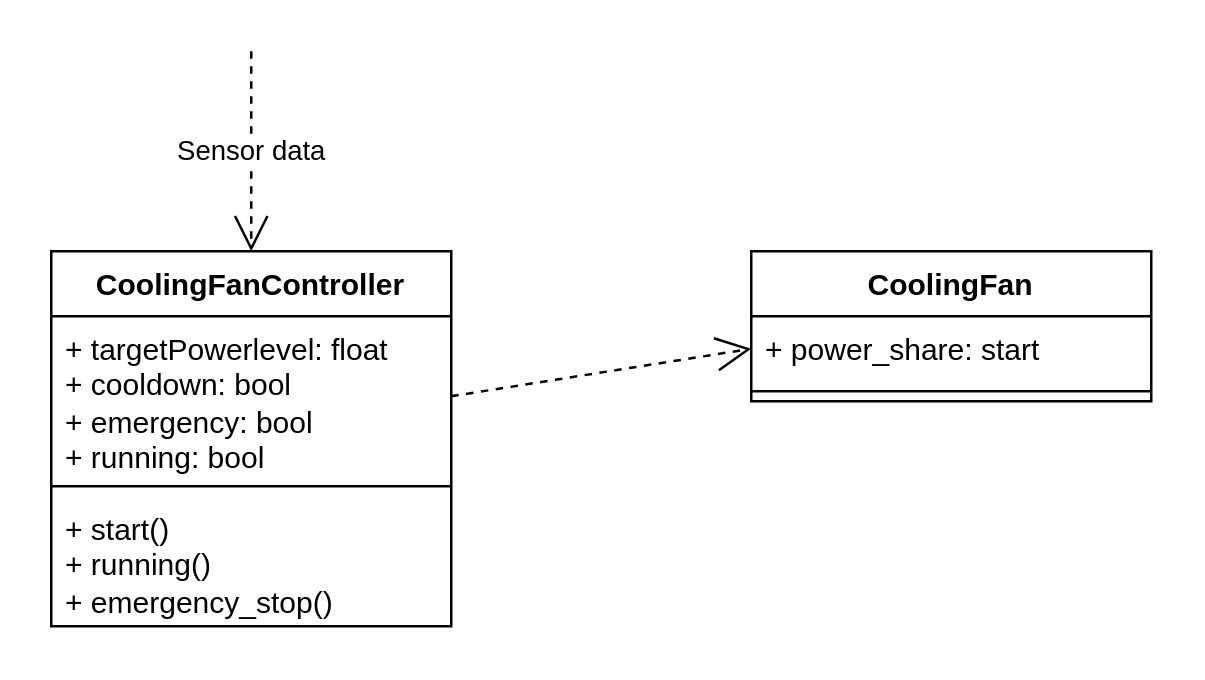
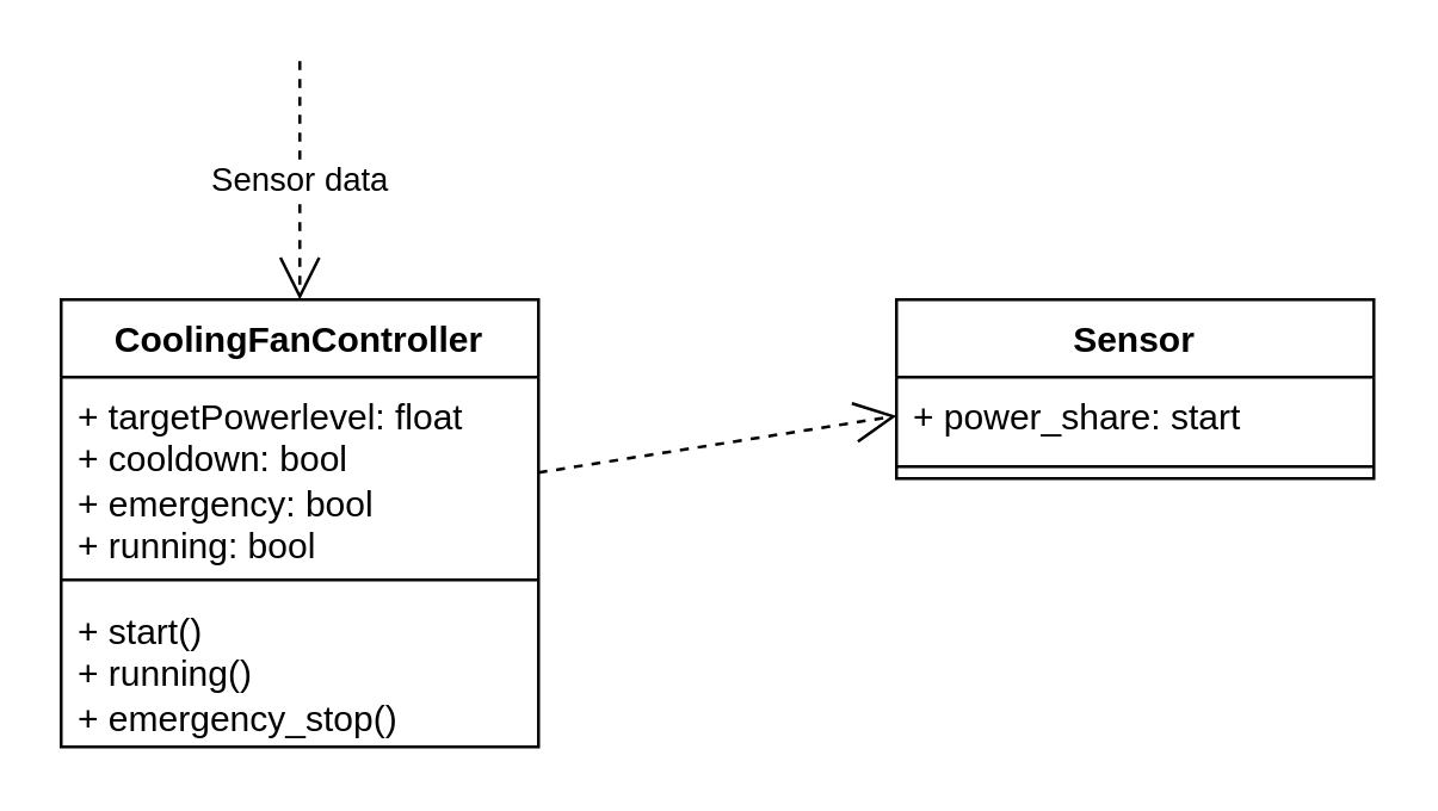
  <mxCell id="0" />
  <mxCell id="1" parent="0" />
  <mxCell id="2" value="CoolingFanController" style="swimlane;fontStyle=1;align=center;verticalAlign=top;childLayout=stackLayout;horizontal=1;startSize=26;horizontalStack=0;resizeParent=1;resizeParentMax=0;resizeLast=0;collapsible=1;marginBottom=0;whiteSpace=wrap;html=1;" parent="1" vertex="1"><mxGeometry x="20" y="100" width="160" height="150" as="geometry" /></mxCell>
  <mxCell id="3" value="&lt;div&gt;+ targetPowerlevel: float&lt;/div&gt;&lt;div&gt;+ cooldown: bool&lt;/div&gt;&lt;div&gt;+ emergency: bool&lt;/div&gt;&lt;div&gt;+ running: bool&lt;/div&gt;" style="text;strokeColor=none;fillColor=none;align=left;verticalAlign=top;spacingLeft=4;spacingRight=4;overflow=hidden;rotatable=0;points=[[0,0.5],[1,0.5]];portConstraint=eastwest;whiteSpace=wrap;html=1;" parent="2" vertex="1"><mxGeometry y="26" width="160" height="64" as="geometry" /></mxCell>
  <mxCell id="4" value="" style="line;strokeWidth=1;fillColor=none;align=left;verticalAlign=middle;spacingTop=-1;spacingLeft=3;spacingRight=3;rotatable=0;labelPosition=right;points=[];portConstraint=eastwest;strokeColor=inherit;" parent="2" vertex="1"><mxGeometry y="90" width="160" height="8" as="geometry" /></mxCell>
  <mxCell id="5" value="&lt;div&gt;+ start()&lt;/div&gt;&lt;div&gt;+ running()&lt;/div&gt;&lt;div&gt;+ emergency_stop()&lt;/div&gt;" style="text;strokeColor=none;fillColor=none;align=left;verticalAlign=top;spacingLeft=4;spacingRight=4;overflow=hidden;rotatable=0;points=[[0,0.5],[1,0.5]];portConstraint=eastwest;whiteSpace=wrap;html=1;" parent="2" vertex="1"><mxGeometry y="98" width="160" height="52" as="geometry" /></mxCell>
  <mxCell id="6" value="Sensor data" style="endArrow=open;endSize=12;dashed=1;html=1;rounded=0;entryX=0.5;entryY=0;entryDx=0;entryDy=0;" parent="1" target="2" edge="1"><mxGeometry width="160" relative="1" as="geometry"><mxPoint x="100" y="20" as="sourcePoint" /><mxPoint x="510" y="340" as="targetPoint" /></mxGeometry></mxCell>
- <mxCell id="7" value="CoolingFan" style="swimlane;fontStyle=1;align=center;verticalAlign=top;childLayout=stackLayout;horizontal=1;startSize=26;horizontalStack=0;resizeParent=1;resizeParentMax=0;resizeLast=0;collapsible=1;marginBottom=0;whiteSpace=wrap;html=1;" parent="1" vertex="1"><mxGeometry x="300" y="100" width="160" height="60" as="geometry" /></mxCell>
+ <mxCell id="7" value="Sensor" style="swimlane;fontStyle=1;align=center;verticalAlign=top;childLayout=stackLayout;horizontal=1;startSize=26;horizontalStack=0;resizeParent=1;resizeParentMax=0;resizeLast=0;collapsible=1;marginBottom=0;whiteSpace=wrap;html=1;" parent="1" vertex="1"><mxGeometry x="300" y="100" width="160" height="60" as="geometry" /></mxCell>
  <mxCell id="8" value="+ power_share: start" style="text;strokeColor=none;fillColor=none;align=left;verticalAlign=top;spacingLeft=4;spacingRight=4;overflow=hidden;rotatable=0;points=[[0,0.5],[1,0.5]];portConstraint=eastwest;whiteSpace=wrap;html=1;" parent="7" vertex="1"><mxGeometry y="26" width="160" height="26" as="geometry" /></mxCell>
  <mxCell id="9" value="" style="line;strokeWidth=1;fillColor=none;align=left;verticalAlign=middle;spacingTop=-1;spacingLeft=3;spacingRight=3;rotatable=0;labelPosition=right;points=[];portConstraint=eastwest;strokeColor=inherit;" parent="7" vertex="1"><mxGeometry y="52" width="160" height="8" as="geometry" /></mxCell>
  <mxCell id="10" value="" style="endArrow=open;endSize=12;dashed=1;html=1;rounded=0;exitX=1;exitY=0.5;exitDx=0;exitDy=0;entryX=0;entryY=0.5;entryDx=0;entryDy=0;" parent="1" source="3" target="8" edge="1"><mxGeometry width="160" relative="1" as="geometry"><mxPoint x="300" y="340" as="sourcePoint" /><mxPoint x="460" y="340" as="targetPoint" /></mxGeometry></mxCell>
